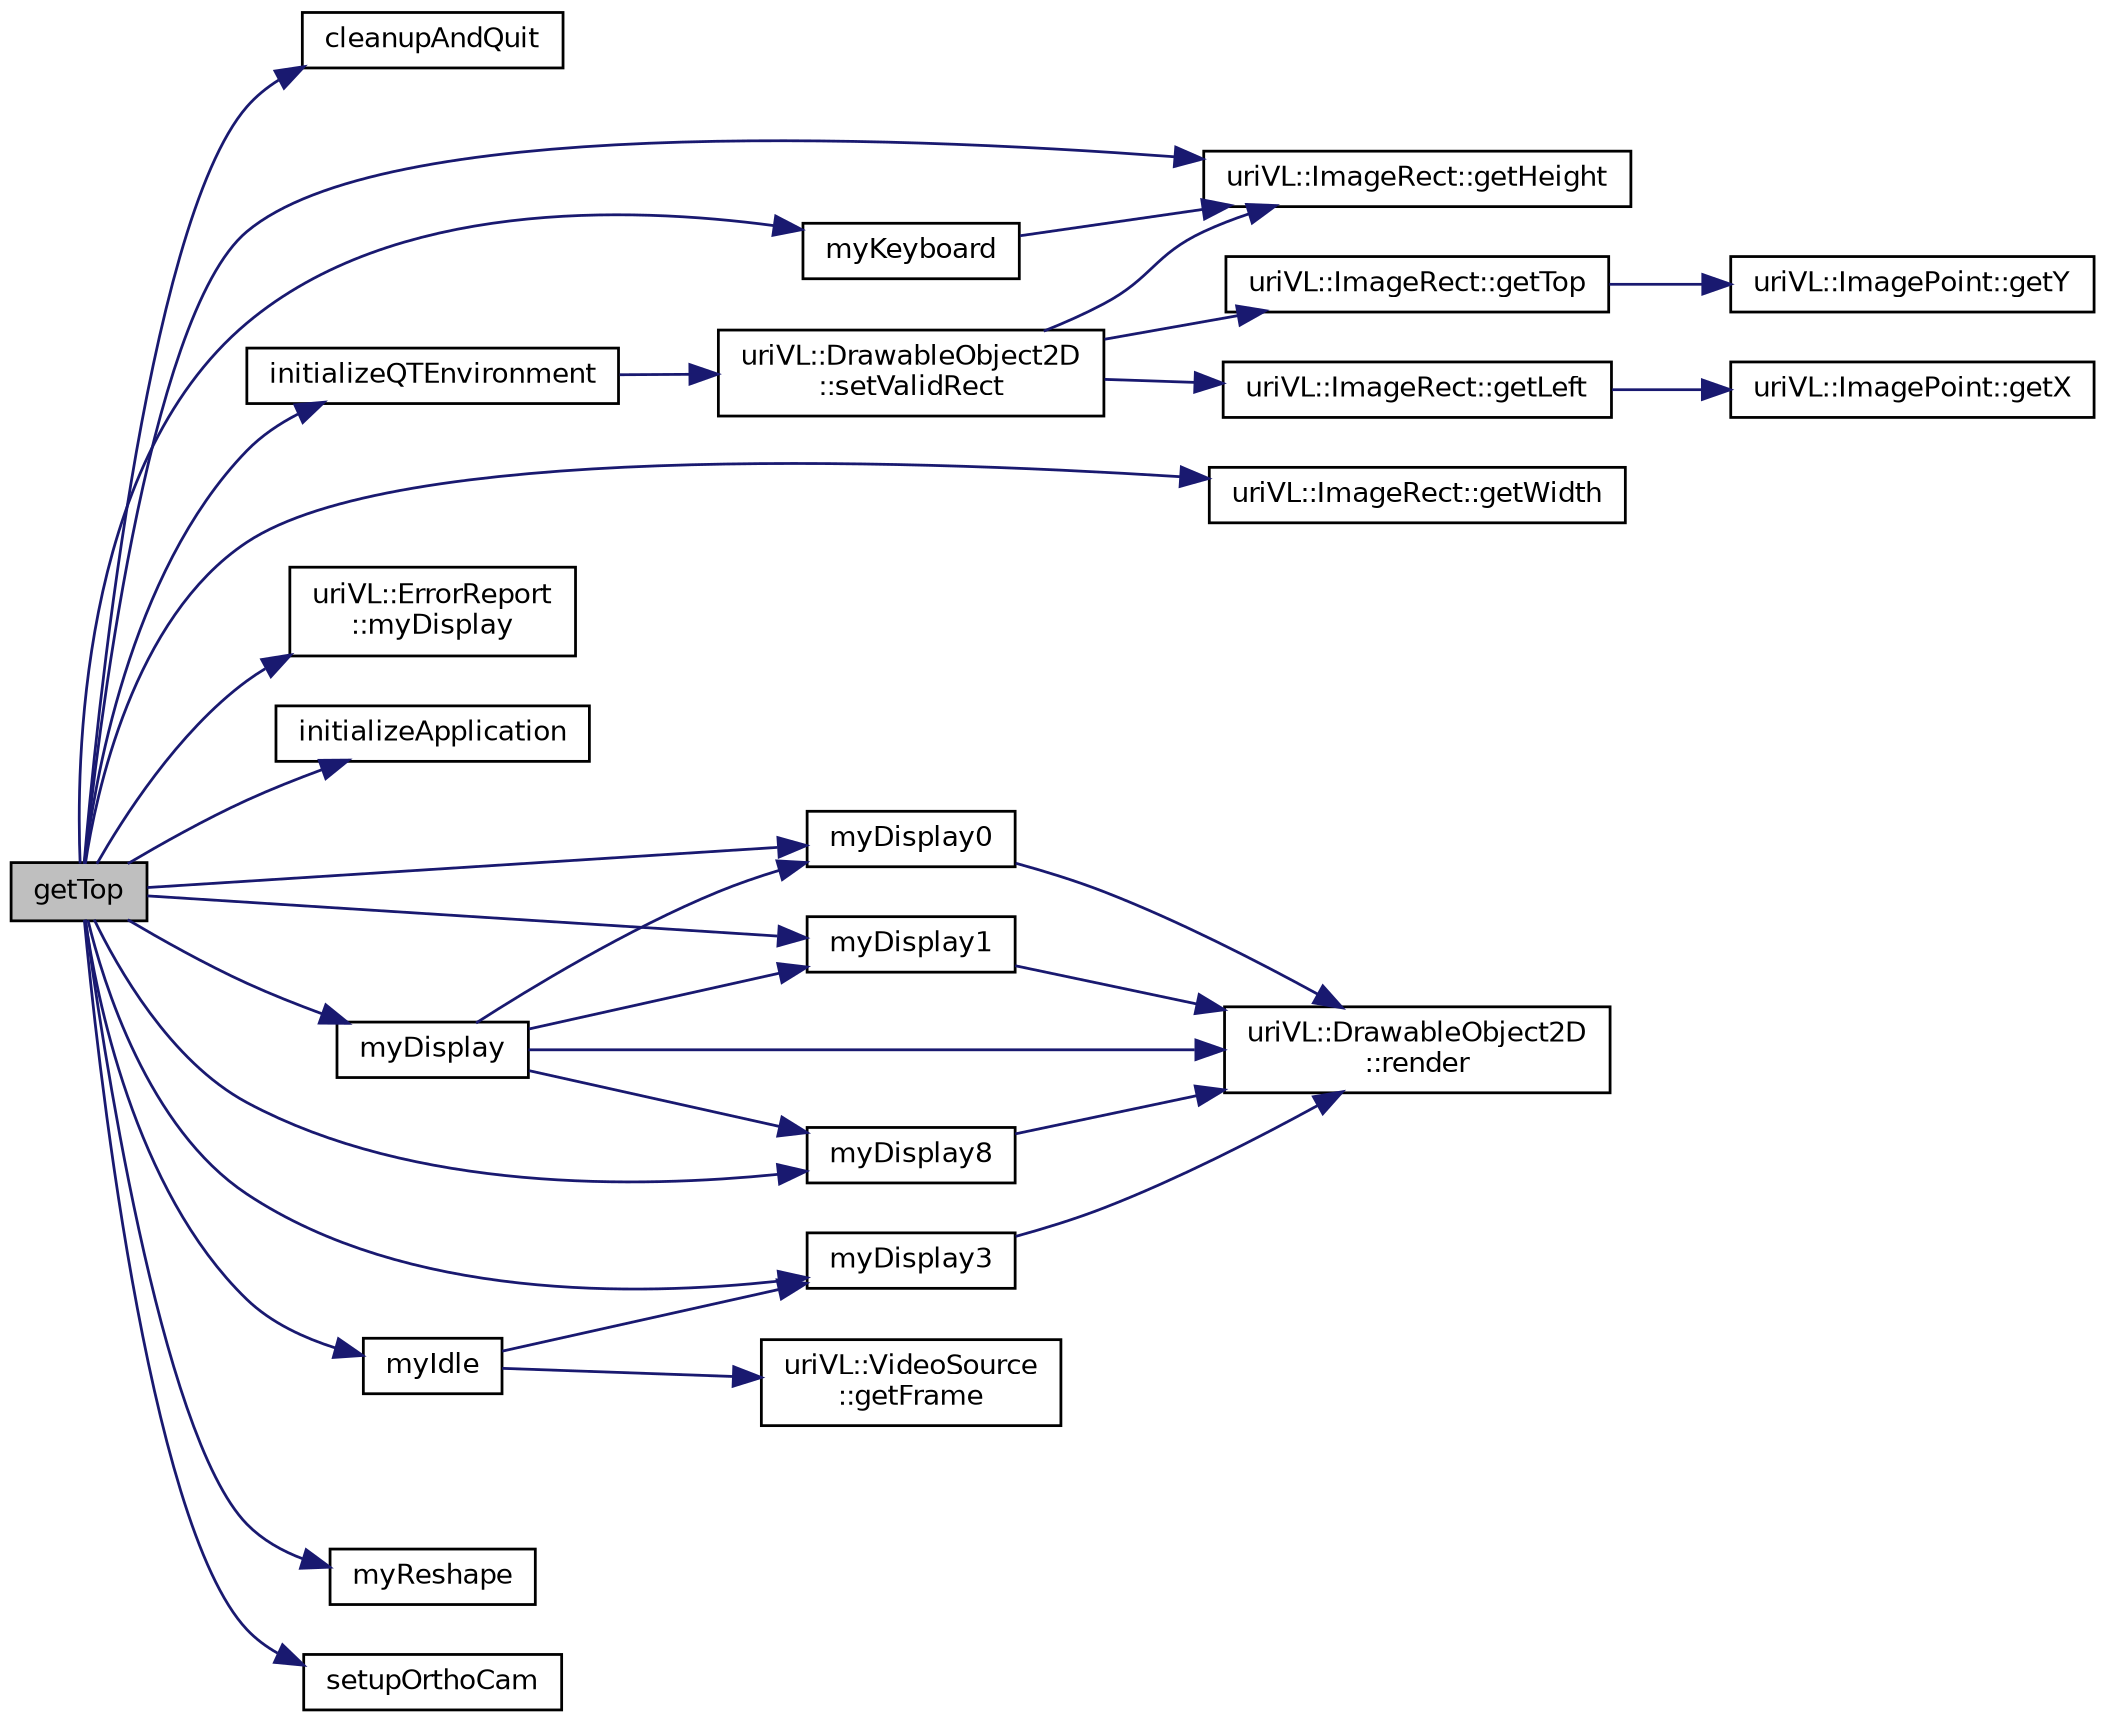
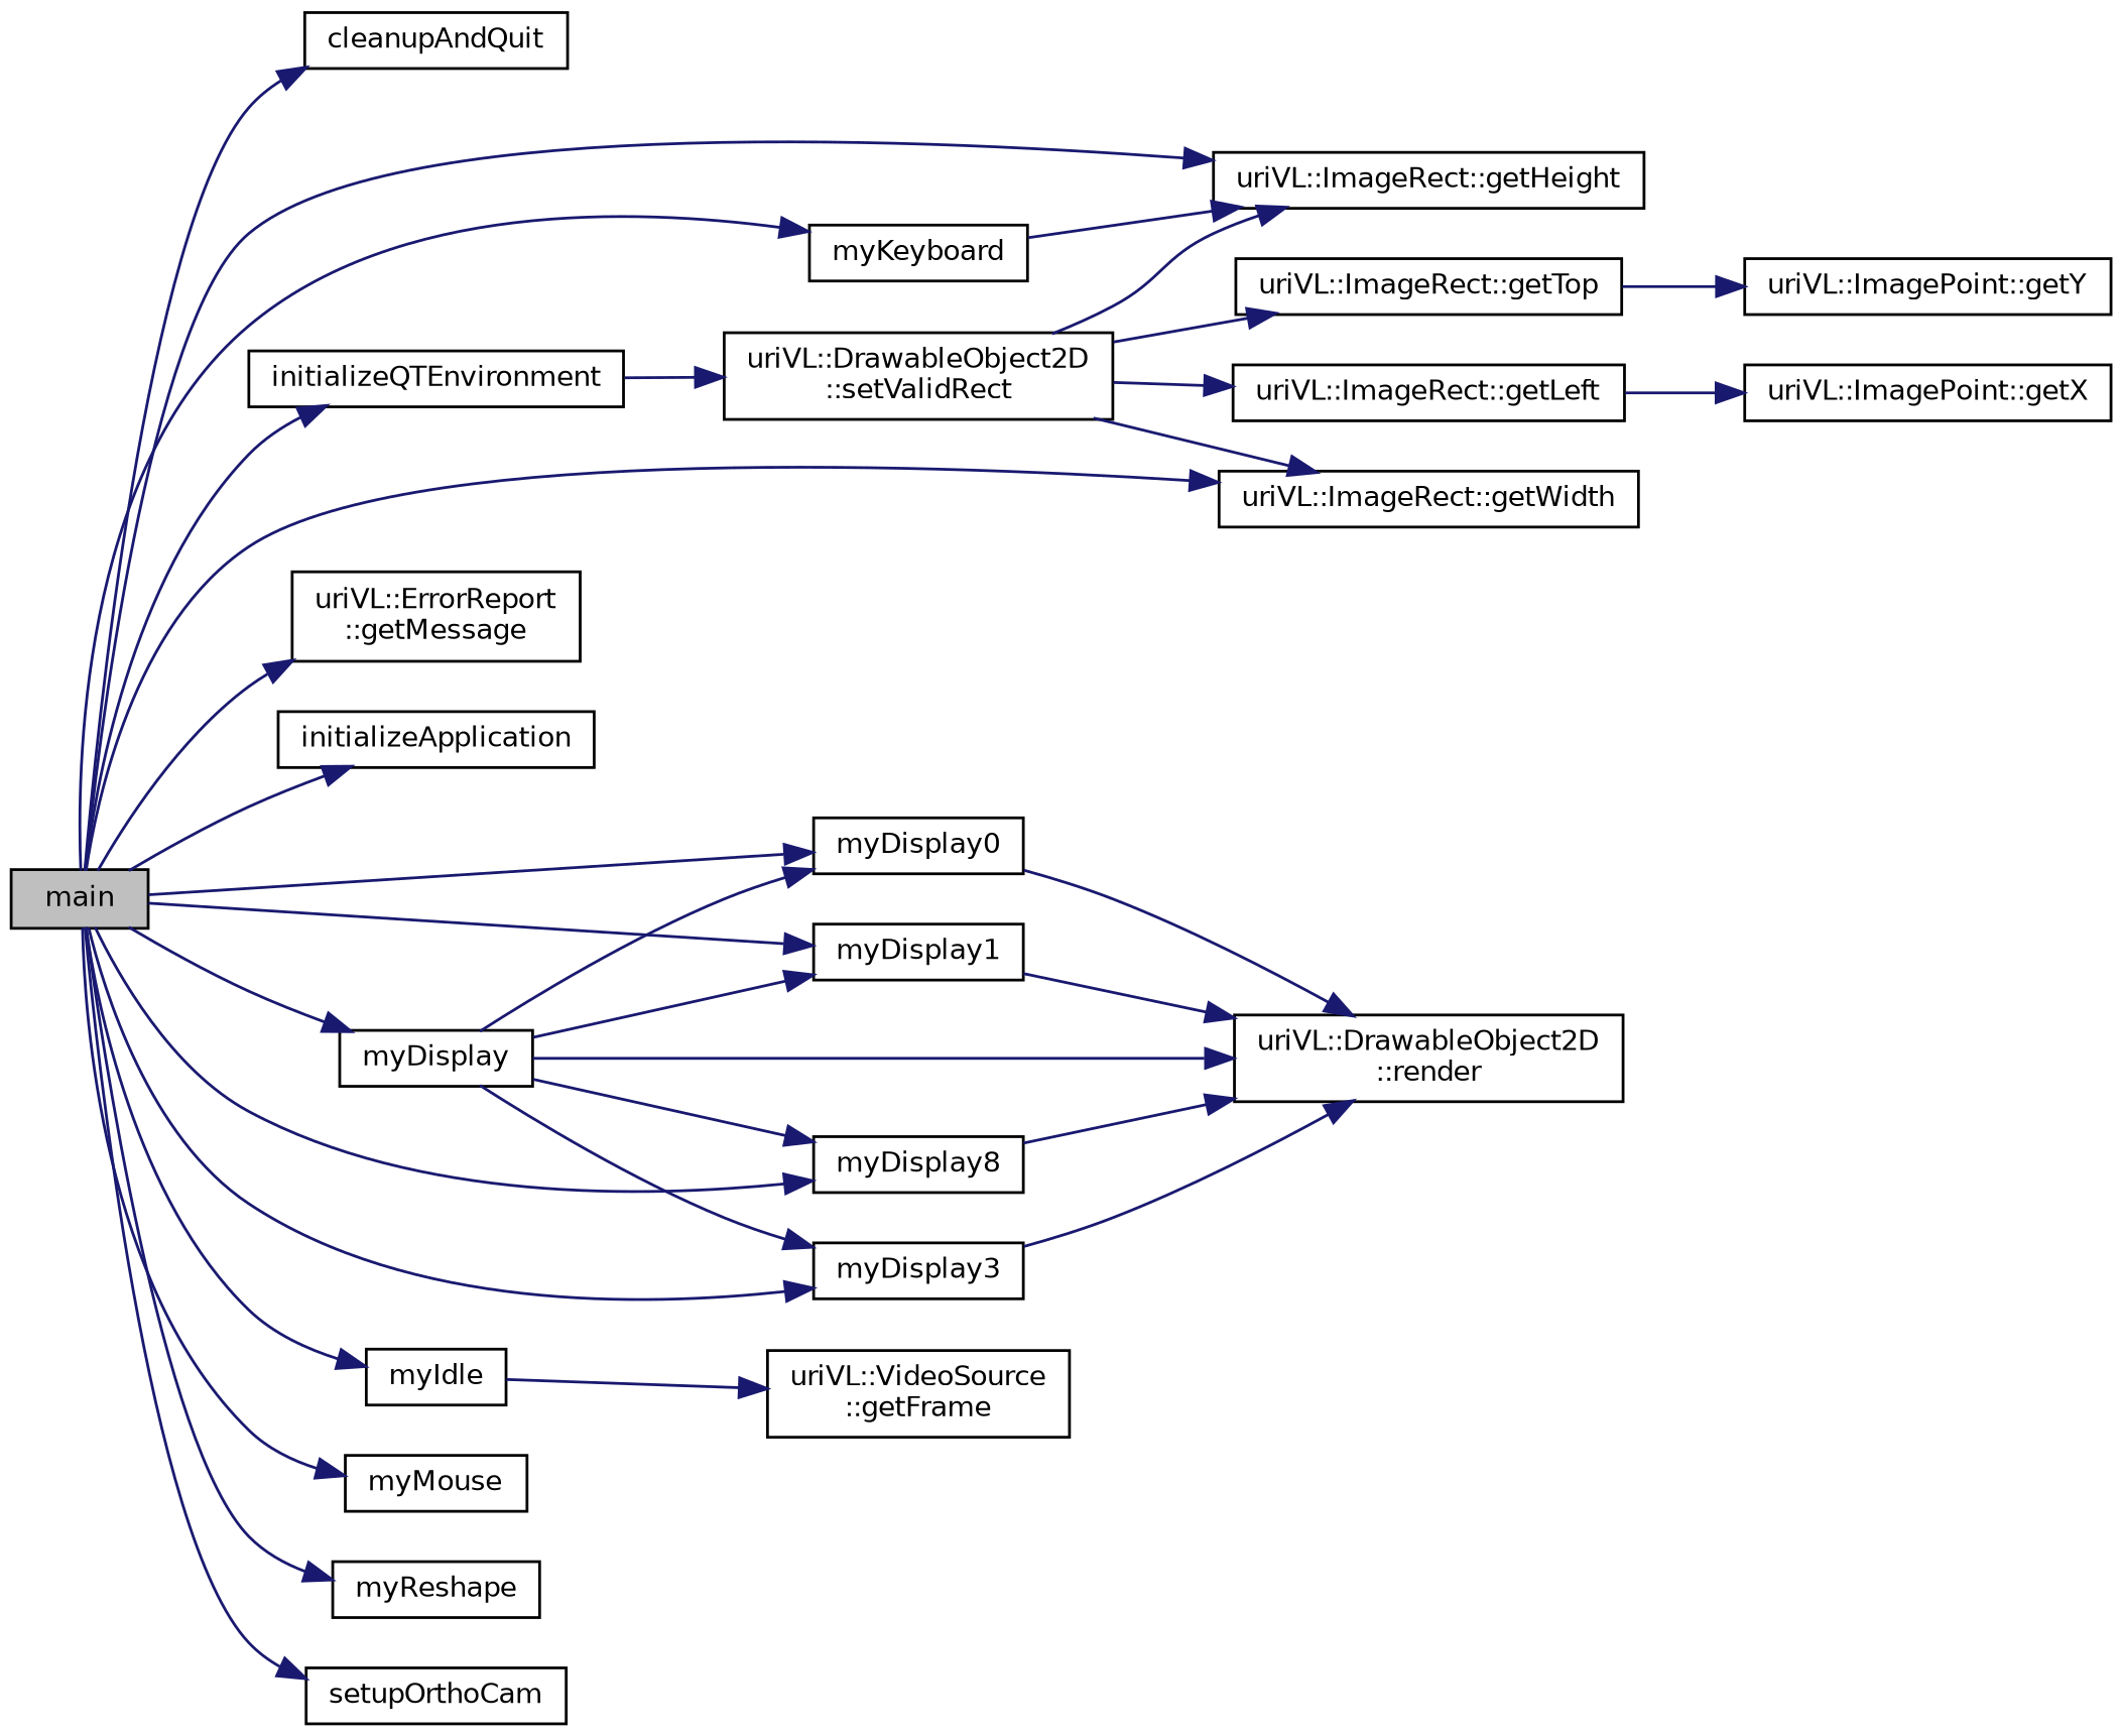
  digraph {
    rankdir=LR
    node [color=black fillcolor=white fontname=Helvetica fontsize=10 shape=record style=filled]
    edge [color=midnightblue fontname=Helvetica fontsize=10 labelfontname=Helvetica labelfontsize=10 style=solid]
-   n1 [fillcolor=grey75 fontcolor=black height=0.2 label=getTop width=0.4]
+   n1 [fillcolor=grey75 fontcolor=black height=0.2 label=main width=0.4]
    n2 [height=0.2 label=cleanupAndQuit width=0.4]
    n3 [height=0.2 label="uriVL::ImageRect::getHeight" width=0.4]
-   n4 [height=0.2 label="uriVL::ErrorReport\l::myDisplay" width=0.4]
+   n4 [height=0.2 label="uriVL::ErrorReport\l::getMessage" width=0.4]
    n5 [height=0.2 label="uriVL::ImageRect::getWidth" width=0.4]
    n6 [height=0.2 label=initializeApplication width=0.4]
    n7 [height=0.2 label=initializeQTEnvironment width=0.4]
    n8 [height=0.2 label=myDisplay width=0.4]
    n9 [height=0.2 label=myDisplay0 width=0.4]
    n10 [height=0.2 label=myDisplay1 width=0.4]
    n11 [height=0.2 label=myDisplay8 width=0.4]
    n12 [height=0.2 label=myDisplay3 width=0.4]
    n13 [height=0.2 label=myIdle width=0.4]
    n14 [height=0.2 label=myKeyboard width=0.4]
+   n15 [height=0.2 label=myMouse width=0.4]
    n16 [height=0.2 label=myReshape width=0.4]
    n17 [height=0.2 label=setupOrthoCam width=0.4]
    n18 [height=0.2 label="uriVL::DrawableObject2D\l::setValidRect" width=0.4]
    n19 [height=0.2 label="uriVL::DrawableObject2D\l::render" width=0.4]
    n20 [height=0.2 label="uriVL::VideoSource\l::getFrame" width=0.4]
    n21 [height=0.2 label="uriVL::ImageRect::getLeft" width=0.4]
    n22 [height=0.2 label="uriVL::ImageRect::getTop" width=0.4]
    n23 [height=0.2 label="uriVL::ImagePoint::getX" width=0.4]
    n24 [height=0.2 label="uriVL::ImagePoint::getY" width=0.4]
    n1 -> n2
    n1 -> n3
    n1 -> n4
    n1 -> n5
    n1 -> n6
    n1 -> n7
    n1 -> n8
    n1 -> n9
    n1 -> n10
    n1 -> n11
    n1 -> n12
    n1 -> n13
    n1 -> n14
+   n1 -> n15
    n1 -> n16
    n1 -> n17
    n7 -> n18
    n8 -> n9
    n8 -> n10
    n8 -> n11
-   n13 -> n12
+   n8 -> n12
    n8 -> n19
    n9 -> n19
    n10 -> n19
    n11 -> n19
    n12 -> n19
    n13 -> n20
    n14 -> n3
    n18 -> n3
+   n18 -> n5
    n18 -> n21
    n18 -> n22
    n21 -> n23
    n22 -> n24
  }
